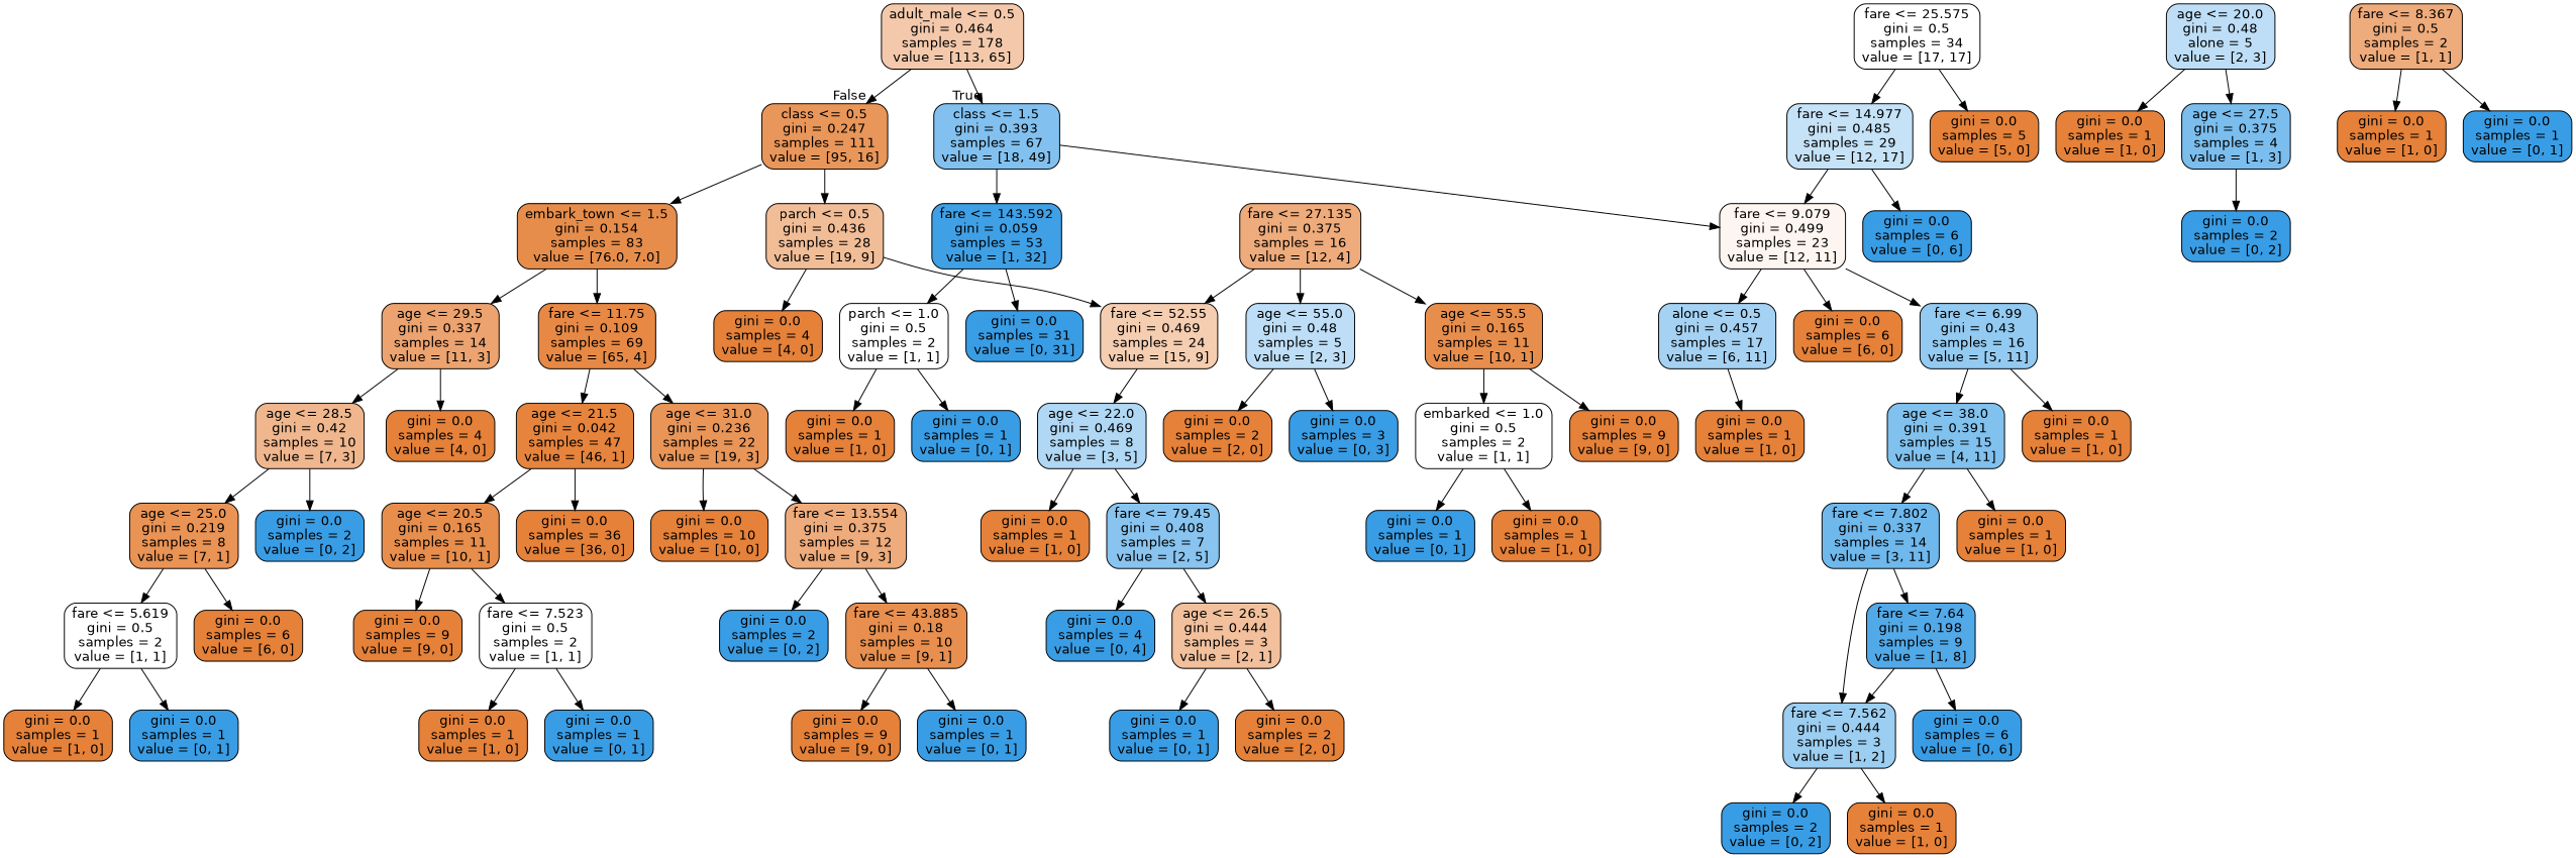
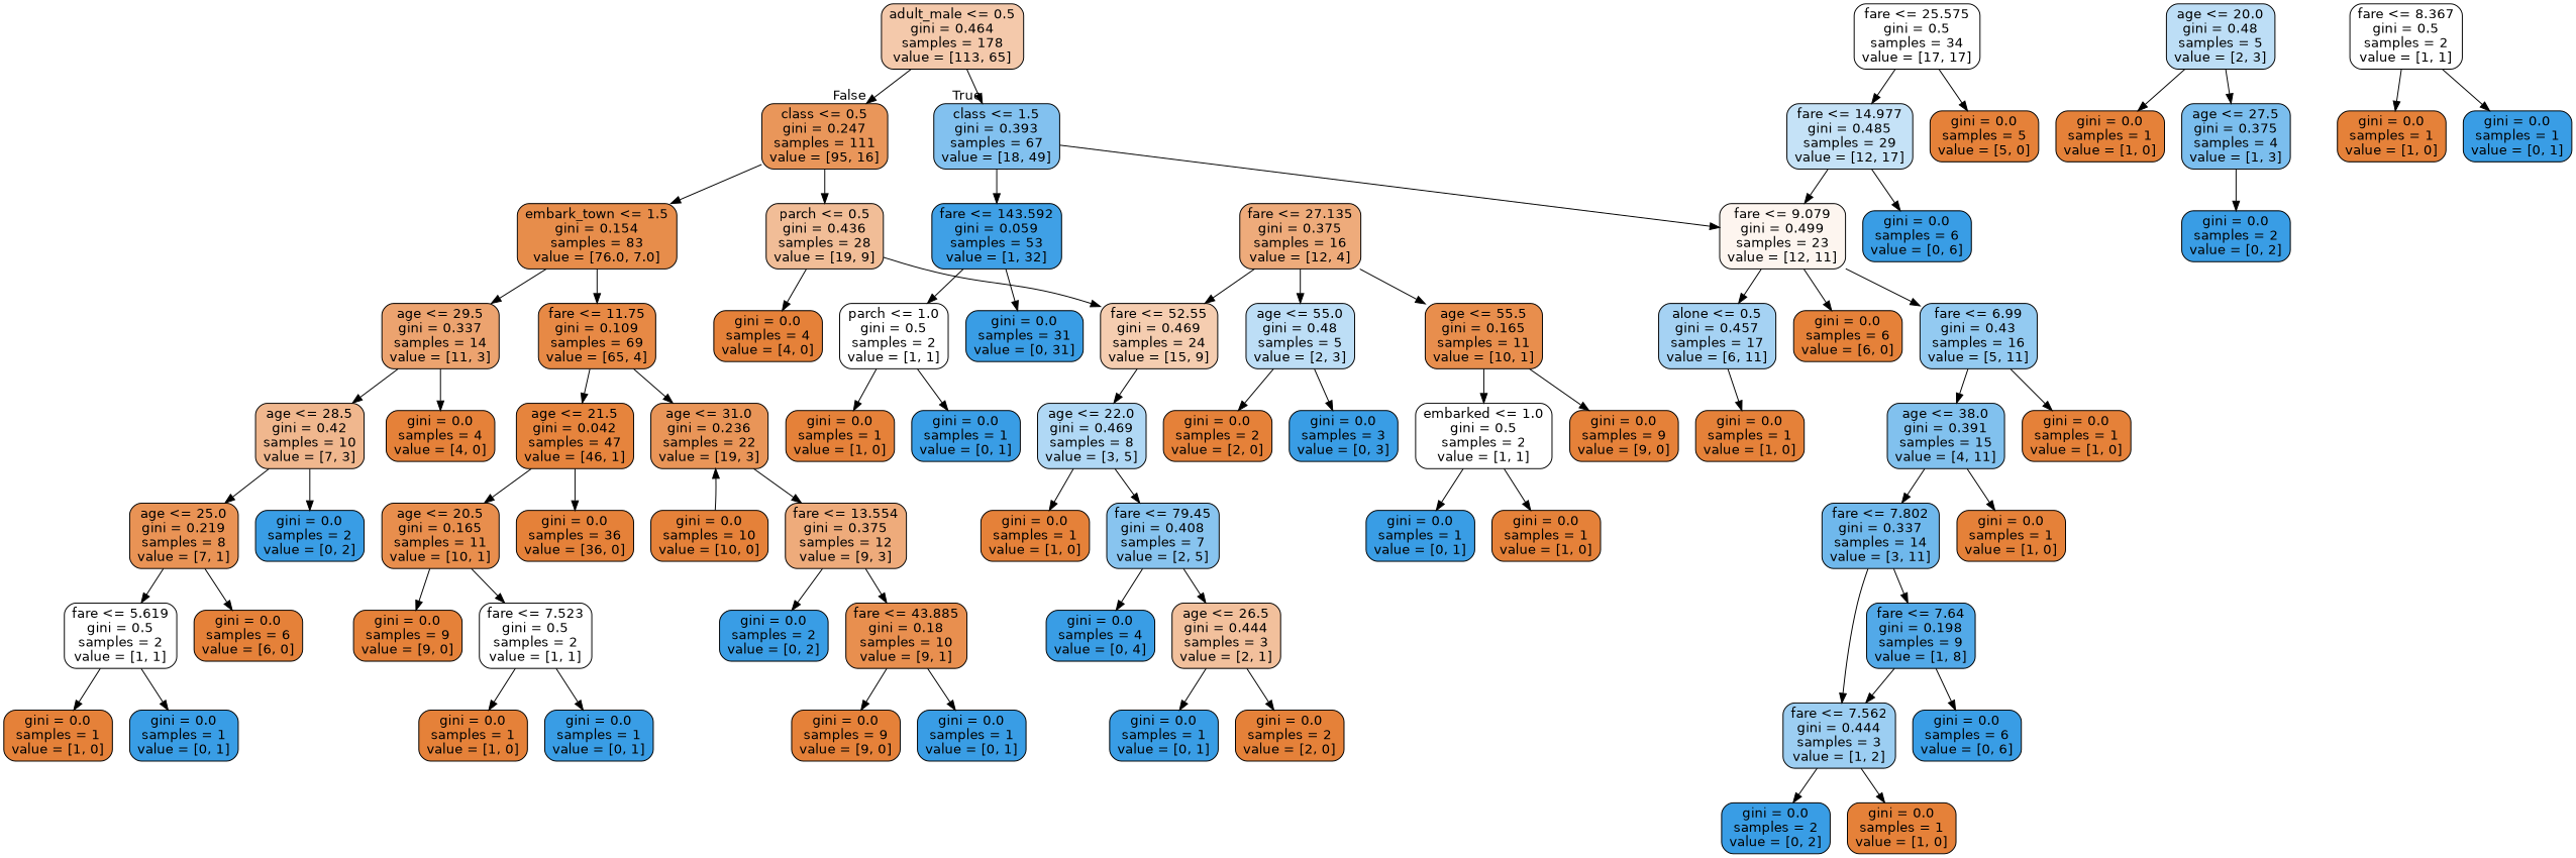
  digraph {
    node [color=black fillcolor="#e58139" fontname=helvetica shape=box style="filled, rounded"]
    edge [fontname=helvetica]
    n1 [fillcolor="#f4c9ab" label="adult_male <= 0.5\ngini = 0.464\nsamples = 178\nvalue = [113, 65]"]
    n2 [fillcolor="#82c1ef" label="class <= 1.5\ngini = 0.393\nsamples = 67\nvalue = [18, 49]"]
    n3 [fillcolor="#e9965a" label="class <= 0.5\ngini = 0.247\nsamples = 111\nvalue = [95, 16]"]
    n4 [fillcolor="#3fa0e6" label="fare <= 143.592\ngini = 0.059\nsamples = 53\nvalue = [1, 32]"]
    n5 [fillcolor="#fdf5ef" label="fare <= 9.079\ngini = 0.499\nsamples = 23\nvalue = [12, 11]"]
    n6 [fillcolor="#f1bd97" label="parch <= 0.5\ngini = 0.436\nsamples = 28\nvalue = [19, 9]"]
    n7 [fillcolor="#e78d4b" label="embark_town <= 1.5\ngini = 0.154\nsamples = 83\nvalue = [76.0, 7.0]"]
    n8 [fillcolor="#399de5" label="gini = 0.0\nsamples = 31\nvalue = [0, 31]"]
    n9 [fillcolor="#ffffff" label="parch <= 1.0\ngini = 0.5\nsamples = 2\nvalue = [1, 1]"]
    n10 [fillcolor="#ffffff" label="fare <= 25.575\ngini = 0.5\nsamples = 34\nvalue = [17, 17]"]
    n11 [fillcolor="#c5e2f7" label="fare <= 14.977\ngini = 0.485\nsamples = 29\nvalue = [12, 17]"]
    n12 [label="gini = 0.0\nsamples = 5\nvalue = [5, 0]"]
    n13 [fillcolor="#399de5" label="gini = 0.0\nsamples = 1\nvalue = [0, 1]"]
    n14 [label="gini = 0.0\nsamples = 1\nvalue = [1, 0]"]
    n15 [fillcolor="#399de5" label="gini = 0.0\nsamples = 6\nvalue = [0, 6]"]
    n16 [fillcolor="#a5d2f3" label="alone <= 0.5\ngini = 0.457\nsamples = 17\nvalue = [6, 11]"]
    n17 [label="gini = 0.0\nsamples = 6\nvalue = [6, 0]"]
    n18 [fillcolor="#93caf1" label="fare <= 6.99\ngini = 0.43\nsamples = 16\nvalue = [5, 11]"]
    n19 [label="gini = 0.0\nsamples = 1\nvalue = [1, 0]"]
    n20 [label="gini = 0.0\nsamples = 1\nvalue = [1, 0]"]
    n21 [fillcolor="#81c1ee" label="age <= 38.0\ngini = 0.391\nsamples = 15\nvalue = [4, 11]"]
    n22 [fillcolor="#6fb8ec" label="fare <= 7.802\ngini = 0.337\nsamples = 14\nvalue = [3, 11]"]
    n23 [label="gini = 0.0\nsamples = 1\nvalue = [1, 0]"]
    n24 [fillcolor="#52a9e8" label="fare <= 7.64\ngini = 0.198\nsamples = 9\nvalue = [1, 8]"]
    n25 [fillcolor="#9ccef2" label="fare <= 7.562\ngini = 0.444\nsamples = 3\nvalue = [1, 2]"]
    n26 [fillcolor="#399de5" label="gini = 0.0\nsamples = 6\nvalue = [0, 6]"]
-   n27 [fillcolor="#bddef6" label="age <= 20.0\ngini = 0.48\nalone = 5\nvalue = [2, 3]"]
+   n27 [fillcolor="#bddef6" label="age <= 20.0\ngini = 0.48\nsamples = 5\nvalue = [2, 3]"]
    n28 [label="gini = 0.0\nsamples = 1\nvalue = [1, 0]"]
    n29 [fillcolor="#7bbeee" label="age <= 27.5\ngini = 0.375\nsamples = 4\nvalue = [1, 3]"]
    n30 [fillcolor="#399de5" label="gini = 0.0\nsamples = 2\nvalue = [0, 2]"]
    n31 [label="gini = 0.0\nsamples = 1\nvalue = [1, 0]"]
    n32 [fillcolor="#399de5" label="gini = 0.0\nsamples = 2\nvalue = [0, 2]"]
-   n33 [fillcolor="#eeab7b" label="fare <= 8.367\ngini = 0.5\nsamples = 2\nvalue = [1, 1]"]
+   n33 [fillcolor="#ffffff" label="fare <= 8.367\ngini = 0.5\nsamples = 2\nvalue = [1, 1]"]
    n34 [label="gini = 0.0\nsamples = 1\nvalue = [1, 0]"]
    n35 [fillcolor="#399de5" label="gini = 0.0\nsamples = 1\nvalue = [0, 1]"]
    n36 [fillcolor="#f5cdb0" label="fare <= 52.55\ngini = 0.469\nsamples = 24\nvalue = [15, 9]"]
    n37 [label="gini = 0.0\nsamples = 4\nvalue = [4, 0]"]
    n38 [fillcolor="#eca36f" label="age <= 29.5\ngini = 0.337\nsamples = 14\nvalue = [11, 3]"]
    n39 [fillcolor="#e78945" label="fare <= 11.75\ngini = 0.109\nsamples = 69\nvalue = [65, 4]"]
    n40 [fillcolor="#b0d8f5" label="age <= 22.0\ngini = 0.469\nsamples = 8\nvalue = [3, 5]"]
    n41 [fillcolor="#eeab7b" label="fare <= 27.135\ngini = 0.375\nsamples = 16\nvalue = [12, 4]"]
    n42 [fillcolor="#bddef6" label="age <= 55.0\ngini = 0.48\nsamples = 5\nvalue = [2, 3]"]
    n43 [fillcolor="#e88e4d" label="age <= 55.5\ngini = 0.165\nsamples = 11\nvalue = [10, 1]"]
    n44 [label="gini = 0.0\nsamples = 1\nvalue = [1, 0]"]
    n45 [fillcolor="#88c4ef" label="fare <= 79.45\ngini = 0.408\nsamples = 7\nvalue = [2, 5]"]
    n46 [fillcolor="#399de5" label="gini = 0.0\nsamples = 3\nvalue = [0, 3]"]
    n47 [label="gini = 0.0\nsamples = 2\nvalue = [2, 0]"]
    n48 [label="gini = 0.0\nsamples = 9\nvalue = [9, 0]"]
    n49 [fillcolor="#ffffff" label="embarked <= 1.0\ngini = 0.5\nsamples = 2\nvalue = [1, 1]"]
    n50 [fillcolor="#399de5" label="gini = 0.0\nsamples = 1\nvalue = [0, 1]"]
    n51 [label="gini = 0.0\nsamples = 1\nvalue = [1, 0]"]
    n52 [fillcolor="#399de5" label="gini = 0.0\nsamples = 4\nvalue = [0, 4]"]
    n53 [fillcolor="#f2c09c" label="age <= 26.5\ngini = 0.444\nsamples = 3\nvalue = [2, 1]"]
    n54 [fillcolor="#399de5" label="gini = 0.0\nsamples = 1\nvalue = [0, 1]"]
    n55 [label="gini = 0.0\nsamples = 2\nvalue = [2, 0]"]
    n56 [fillcolor="#f0b78e" label="age <= 28.5\ngini = 0.42\nsamples = 10\nvalue = [7, 3]"]
    n57 [label="gini = 0.0\nsamples = 4\nvalue = [4, 0]"]
    n58 [fillcolor="#e6843d" label="age <= 21.5\ngini = 0.042\nsamples = 47\nvalue = [46, 1]"]
    n59 [fillcolor="#e99558" label="age <= 31.0\ngini = 0.236\nsamples = 22\nvalue = [19, 3]"]
    n60 [fillcolor="#e99355" label="age <= 25.0\ngini = 0.219\nsamples = 8\nvalue = [7, 1]"]
    n61 [fillcolor="#399de5" label="gini = 0.0\nsamples = 2\nvalue = [0, 2]"]
    n62 [fillcolor="#ffffff" label="fare <= 5.619\ngini = 0.5\nsamples = 2\nvalue = [1, 1]"]
    n63 [label="gini = 0.0\nsamples = 6\nvalue = [6, 0]"]
    n64 [label="gini = 0.0\nsamples = 1\nvalue = [1, 0]"]
    n65 [fillcolor="#399de5" label="gini = 0.0\nsamples = 1\nvalue = [0, 1]"]
    n66 [fillcolor="#e88e4d" label="age <= 20.5\ngini = 0.165\nsamples = 11\nvalue = [10, 1]"]
    n67 [label="gini = 0.0\nsamples = 36\nvalue = [36, 0]"]
    n68 [label="gini = 0.0\nsamples = 10\nvalue = [10, 0]"]
    n69 [fillcolor="#eeab7b" label="fare <= 13.554\ngini = 0.375\nsamples = 12\nvalue = [9, 3]"]
    n70 [label="gini = 0.0\nsamples = 9\nvalue = [9, 0]"]
    n71 [fillcolor="#ffffff" label="fare <= 7.523\ngini = 0.5\nsamples = 2\nvalue = [1, 1]"]
    n72 [label="gini = 0.0\nsamples = 1\nvalue = [1, 0]"]
    n73 [fillcolor="#399de5" label="gini = 0.0\nsamples = 1\nvalue = [0, 1]"]
    n74 [fillcolor="#399de5" label="gini = 0.0\nsamples = 2\nvalue = [0, 2]"]
    n75 [fillcolor="#e88f4f" label="fare <= 43.885\ngini = 0.18\nsamples = 10\nvalue = [9, 1]"]
    n76 [label="gini = 0.0\nsamples = 9\nvalue = [9, 0]"]
    n77 [fillcolor="#399de5" label="gini = 0.0\nsamples = 1\nvalue = [0, 1]"]
    n1 -> n2 [headlabel=True labelangle=45 labeldistance=2.5]
    n1 -> n3 [headlabel=False labelangle=-45 labeldistance=2.5]
    n2 -> n4
    n2 -> n5
    n3 -> n6
    n3 -> n7
    n4 -> n8
    n4 -> n9
    n5 -> n16
    n5 -> n17
    n5 -> n18
    n6 -> n36
    n6 -> n37
    n7 -> n38
    n7 -> n39
    n9 -> n13
    n9 -> n14
    n10 -> n11
    n10 -> n12
    n11 -> n5
    n11 -> n15
    n16 -> n19
    n18 -> n20
    n18 -> n21
    n21 -> n22
    n21 -> n23
    n22 -> n24
    n22 -> n25
    n24 -> n25
    n24 -> n26
    n25 -> n30
    n25 -> n31
    n27 -> n28
    n27 -> n29
    n29 -> n32
    n33 -> n34
    n33 -> n35
    n36 -> n40
    n38 -> n56
    n38 -> n57
    n39 -> n58
    n39 -> n59
    n40 -> n44
    n40 -> n45
    n41 -> n36
    n41 -> n42
    n41 -> n43
    n42 -> n46
    n42 -> n47
    n43 -> n48
    n43 -> n49
    n45 -> n52
    n45 -> n53
    n49 -> n50
    n49 -> n51
    n53 -> n54
    n53 -> n55
    n56 -> n60
    n56 -> n61
    n58 -> n66
    n58 -> n67
-   n59 -> n68
+   n68 -> n59
    n59 -> n69
    n60 -> n62
    n60 -> n63
    n62 -> n64
    n62 -> n65
    n66 -> n70
    n66 -> n71
    n69 -> n74
    n69 -> n75
    n71 -> n72
    n71 -> n73
    n75 -> n76
    n75 -> n77
  }
